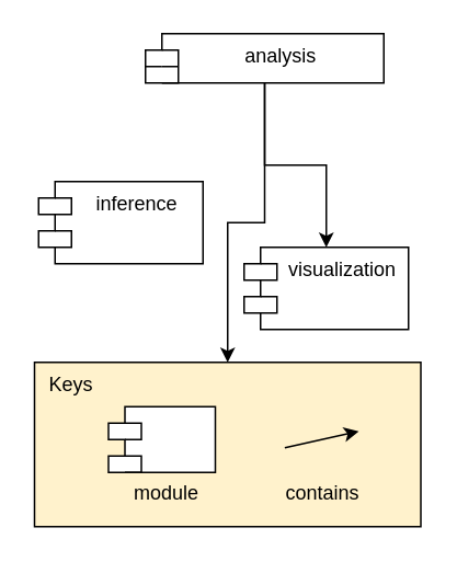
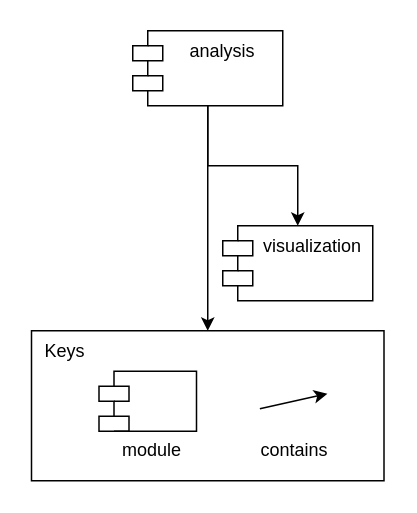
  <mxCell id="0" />
  <mxCell id="1" parent="0" />
- <mxCell id="2" value="inference" style="shape=module;align=left;spacingLeft=20;align=center;verticalAlign=top;" parent="1" vertex="1"><mxGeometry x="23" y="110" width="100" height="50" as="geometry" /></mxCell>
  <mxCell id="3" value="visualization" style="shape=module;align=left;spacingLeft=20;align=center;verticalAlign=top;" parent="1" vertex="1"><mxGeometry x="148" y="150" width="100" height="50" as="geometry" /></mxCell>
  <mxCell id="4" style="edgeStyle=orthogonalEdgeStyle;rounded=0;orthogonalLoop=1;jettySize=auto;html=1;exitX=0.5;exitY=1;exitDx=0;exitDy=0;" parent="1" source="6" target="8" edge="1"><mxGeometry relative="1" as="geometry" /></mxCell>
  <mxCell id="5" style="edgeStyle=orthogonalEdgeStyle;rounded=0;orthogonalLoop=1;jettySize=auto;html=1;exitX=0.5;exitY=1;exitDx=0;exitDy=0;entryX=0.5;entryY=0;entryDx=0;entryDy=0;" parent="1" source="6" target="3" edge="1"><mxGeometry relative="1" as="geometry" /></mxCell>
- <mxCell id="6" value="analysis" style="shape=module;align=left;spacingLeft=20;align=center;verticalAlign=top;" parent="1" vertex="1"><mxGeometry x="88" y="20" width="145" height="30" as="geometry" /></mxCell>
+ <mxCell id="6" value="analysis" style="shape=module;align=left;spacingLeft=20;align=center;verticalAlign=top;" parent="1" vertex="1"><mxGeometry x="88" y="20" width="100" height="50" as="geometry" /></mxCell>
  <mxCell id="7" value="" style="group" vertex="1" connectable="0" parent="1"><mxGeometry x="20.5" y="220" width="235" height="100" as="geometry" /></mxCell>
- <mxCell id="8" value="&amp;nbsp; Keys" style="rounded=0;whiteSpace=wrap;html=1;align=left;verticalAlign=top;fillColor=#fff2cc;" vertex="1" parent="7"><mxGeometry width="235" height="100" as="geometry" /></mxCell>
+ <mxCell id="8" value="&amp;nbsp; Keys" style="rounded=0;whiteSpace=wrap;html=1;align=left;verticalAlign=top;" vertex="1" parent="7"><mxGeometry width="235" height="100" as="geometry" /></mxCell>
  <mxCell id="9" value="" style="endArrow=classic;html=1;exitX=1;exitY=0.5;exitDx=0;exitDy=0;startArrow=none;startFill=0;endFill=1;" edge="1" parent="7"><mxGeometry width="50" height="50" relative="1" as="geometry"><mxPoint x="152.25" y="52" as="sourcePoint" /><mxPoint x="197.25" y="42" as="targetPoint" /></mxGeometry></mxCell>
  <mxCell id="10" value="contains" style="text;html=1;strokeColor=none;fillColor=none;align=center;verticalAlign=middle;whiteSpace=wrap;rounded=0;" vertex="1" parent="7"><mxGeometry x="145" y="70" width="59.5" height="20" as="geometry" /></mxCell>
  <mxCell id="11" value="" style="shape=module;align=left;spacingLeft=20;align=center;verticalAlign=top;" vertex="1" parent="7"><mxGeometry x="45" y="27" width="65" height="40" as="geometry" /></mxCell>
  <mxCell id="12" value="module" style="text;html=1;strokeColor=none;fillColor=none;align=center;verticalAlign=middle;whiteSpace=wrap;rounded=0;" vertex="1" parent="7"><mxGeometry x="50.5" y="70" width="59.5" height="20" as="geometry" /></mxCell>
